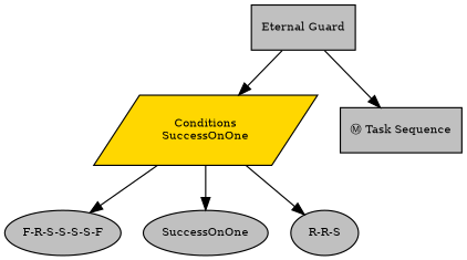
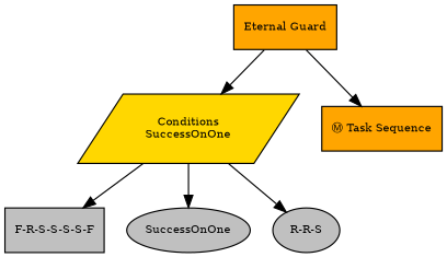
  digraph {
    fontname="times-roman"
    ordering=out
    node [fillcolor=gray fontcolor=black fontname="times-roman" fontsize=9 shape=ellipse style=filled]
    edge [fontname="times-roman"]
-   n1 [label="Eternal Guard" shape=box]
+   n1 [fillcolor=orange label="Eternal Guard" shape=box]
    n2 [fillcolor=gold label="Conditions\nSuccessOnOne" shape=parallelogram]
-   n3 [label="Ⓜ Task Sequence" shape=box]
-   n4 [label="F-R-S-S-S-S-F"]
+   n3 [fillcolor=orange label="Ⓜ Task Sequence" shape=box]
+   n4 [label="F-R-S-S-S-S-F" shape=box]
    n5 [label=SuccessOnOne]
    n6 [label="R-R-S"]
    n1 -> n2
    n1 -> n3
    n2 -> n4
    n2 -> n5
    n2 -> n6
  }
